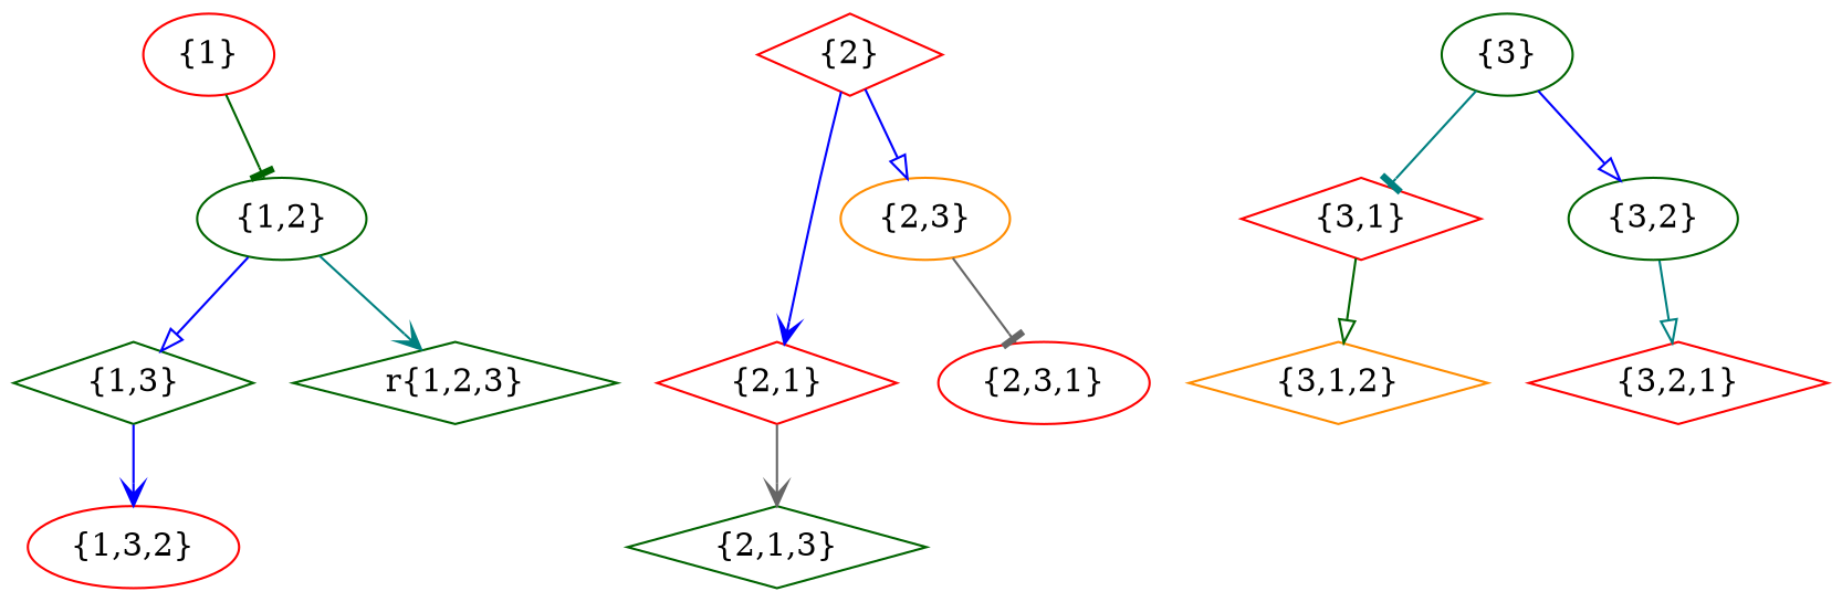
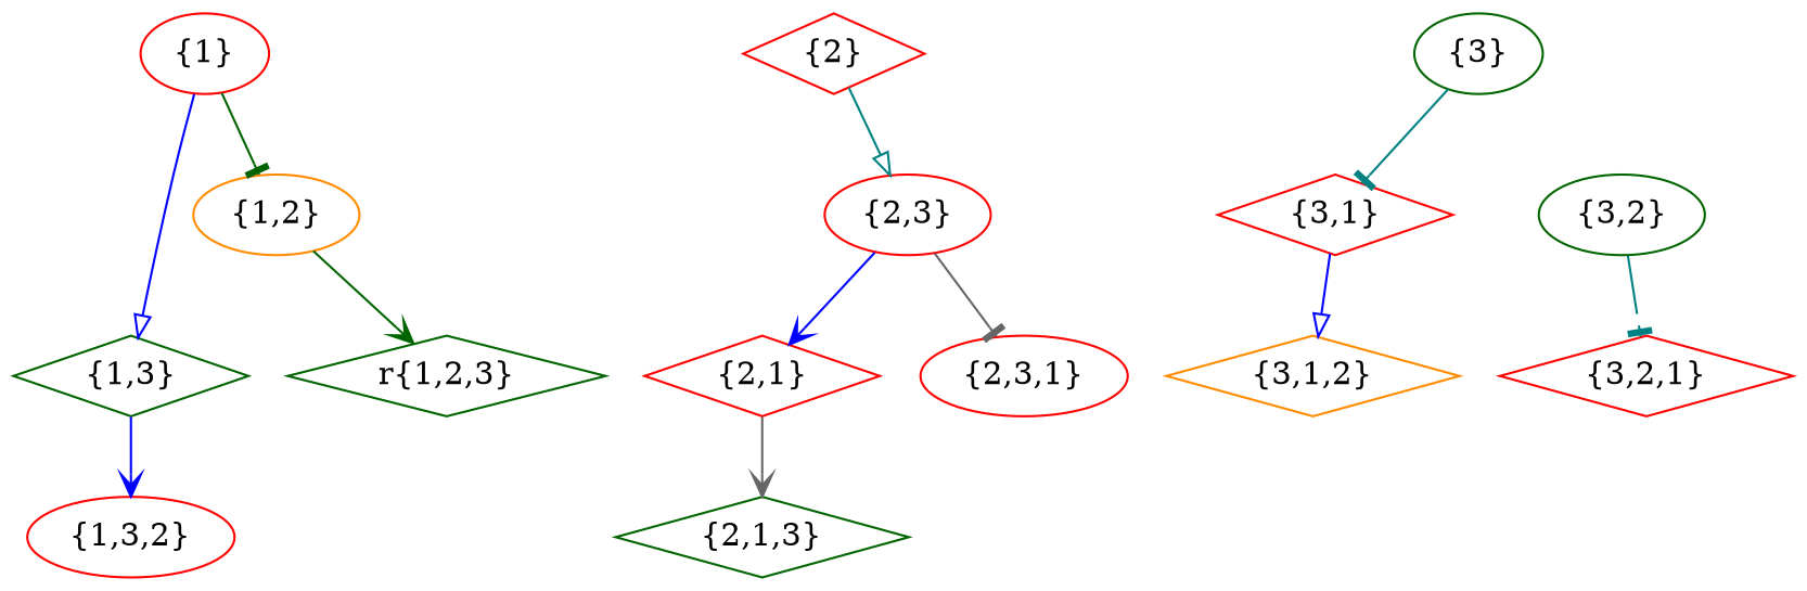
  digraph {
    node [color=red shape=diamond]
    edge [arrowhead=onormal color=blue]
    "{1}" [shape=ellipse]
-   "{1,2}" [color=darkgreen shape=ellipse]
+   "{1,2}" [color=darkorange shape=ellipse]
    "{1,3}" [color=darkgreen]
    "{2}"
-   "{2,3}" [color=darkorange shape=ellipse]
+   "{2,3}" [shape=ellipse]
    "{2,1}"
    "{3,1}"
    "{3}" [color=darkgreen shape=ellipse]
    "{3,2}" [color=darkgreen shape=ellipse]
    "r{1,2,3}" [color=darkgreen]
    "{1,3,2}" [shape=ellipse]
    "{2,3,1}" [shape=ellipse]
    "{2,1,3}" [color=darkgreen]
    "{3,1,2}" [color=darkorange]
    "{3,2,1}"
    "{1}" -> "{1,2}" [arrowhead=tee color=darkgreen]
-   "{1,2}" -> "{1,3}"
-   "{1,2}" -> "r{1,2,3}" [arrowhead=vee color=teal]
+   "{1}" -> "{1,3}"
+   "{1,2}" -> "r{1,2,3}" [arrowhead=vee color=darkgreen]
    "{1,3}" -> "{1,3,2}" [arrowhead=vee]
-   "{2}" -> "{2,3}"
-   "{2}" -> "{2,1}" [arrowhead=vee]
+   "{2}" -> "{2,3}" [color=teal]
+   "{2,3}" -> "{2,1}" [arrowhead=vee]
    "{2,3}" -> "{2,3,1}" [arrowhead=tee color=gray40]
    "{2,1}" -> "{2,1,3}" [arrowhead=vee color=gray40]
-   "{3,1}" -> "{3,1,2}" [color=darkgreen]
+   "{3,1}" -> "{3,1,2}"
    "{3}" -> "{3,1}" [arrowhead=tee color=teal]
-   "{3}" -> "{3,2}"
-   "{3,2}" -> "{3,2,1}" [color=teal]
+   "{3,2}" -> "{3,2,1}" [arrowhead=tee color=teal]
  }
